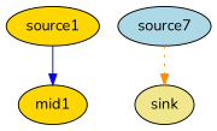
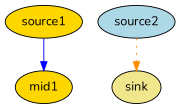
  strict digraph {
    fontname=Nunito
    node [fillcolor=gold fontname=Nunito style=filled]
    edge [fontname=Nunito]
    source1
    mid1
-   source2 [fillcolor=lightblue label=source7]
+   source2 [fillcolor=lightblue]
    sink [fillcolor=khaki]
    source1 -> mid1 [color=blue headport=source1 style=solid tailport=source1]
    source2 -> sink [color=darkorange headport=source2 style=dotted tailport=source2]
  }
